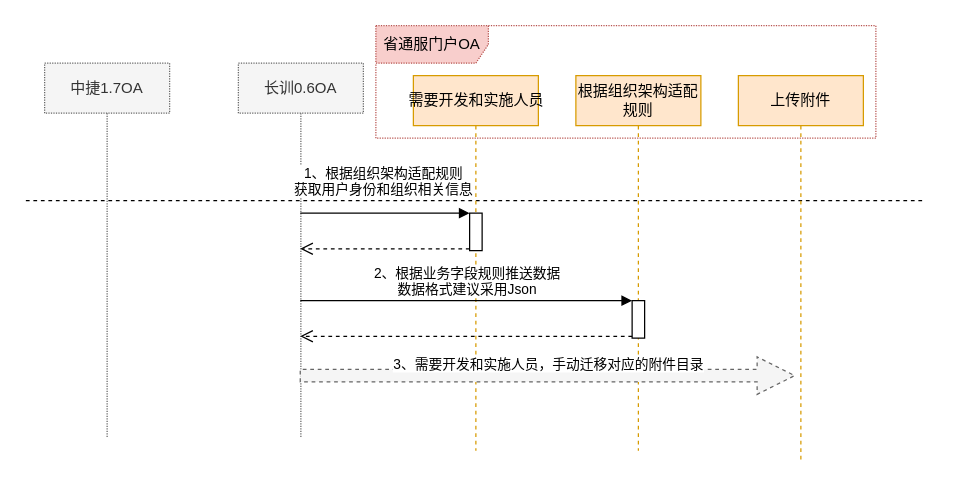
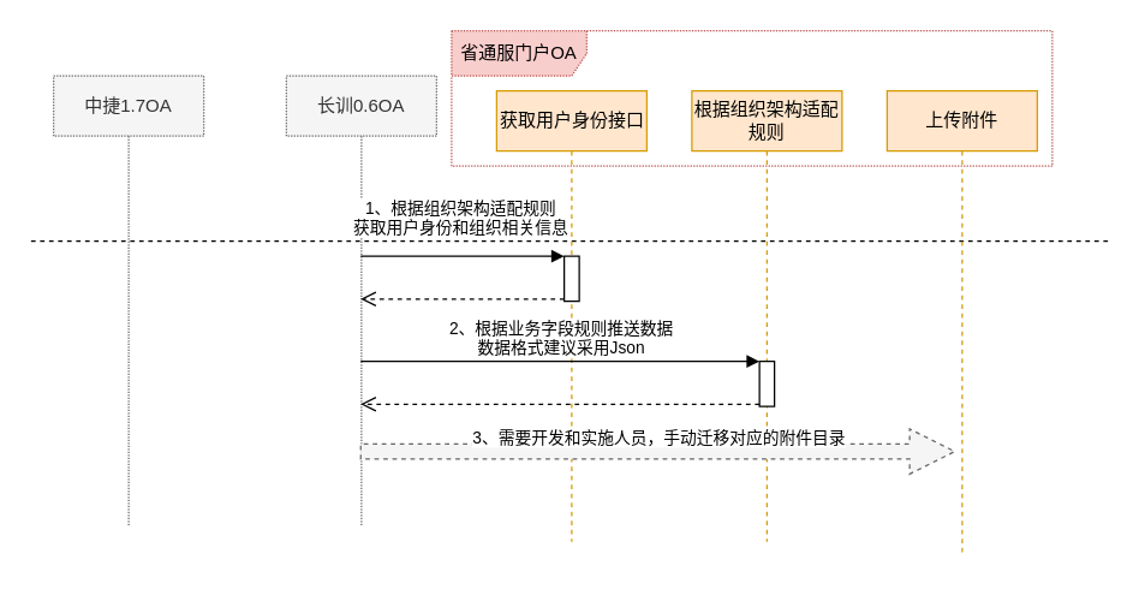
  <mxCell id="0" />
  <mxCell id="1" parent="0" />
  <mxCell id="2" value="省通服门户OA" style="shape=umlFrame;whiteSpace=wrap;html=1;dashed=1;dashPattern=1 1;fillColor=#f8cecc;strokeColor=#b85450;width=90;height=30;" parent="1" vertex="1"><mxGeometry x="300" y="20" width="400" height="90" as="geometry" /></mxCell>
  <mxCell id="3" value="" style="endArrow=none;html=1;dashed=1;" parent="1" edge="1"><mxGeometry width="50" height="50" relative="1" as="geometry"><mxPoint x="20" y="160" as="sourcePoint" /><mxPoint x="740" y="160" as="targetPoint" /></mxGeometry></mxCell>
- <mxCell id="4" value="需要开发和实施人员" style="html=1;points=[];perimeter=orthogonalPerimeter;shape=umlLifeline;participant=label;fontFamily=Helvetica;fontSize=12;align=center;strokeColor=#d79b00;fillColor=#ffe6cc;recursiveResize=0;container=1;collapsible=0;" parent="1" vertex="1"><mxGeometry x="330" y="60" width="100" height="300" as="geometry" /></mxCell>
+ <mxCell id="4" value="获取用户身份接口" style="html=1;points=[];perimeter=orthogonalPerimeter;shape=umlLifeline;participant=label;fontFamily=Helvetica;fontSize=12;align=center;strokeColor=#d79b00;fillColor=#ffe6cc;recursiveResize=0;container=1;collapsible=0;" parent="1" vertex="1"><mxGeometry x="330" y="60" width="100" height="300" as="geometry" /></mxCell>
  <mxCell id="5" value="" style="html=1;points=[];perimeter=orthogonalPerimeter;" parent="4" vertex="1"><mxGeometry x="45" y="110" width="10" height="30" as="geometry" /></mxCell>
  <mxCell id="6" value="根据组织架构适配规则" style="shape=umlLifeline;perimeter=lifelinePerimeter;whiteSpace=wrap;html=1;container=1;collapsible=0;recursiveResize=0;outlineConnect=0;fillColor=#ffe6cc;strokeColor=#d79b00;" parent="1" vertex="1"><mxGeometry x="460" y="60" width="100" height="300" as="geometry" /></mxCell>
  <mxCell id="7" value="" style="html=1;points=[];perimeter=orthogonalPerimeter;" parent="6" vertex="1"><mxGeometry x="45" y="180" width="10" height="30" as="geometry" /></mxCell>
  <mxCell id="8" value="上传附件" style="shape=umlLifeline;perimeter=lifelinePerimeter;whiteSpace=wrap;html=1;container=1;collapsible=0;recursiveResize=0;outlineConnect=0;fillColor=#ffe6cc;strokeColor=#d79b00;" parent="1" vertex="1"><mxGeometry x="590" y="60" width="100" height="310" as="geometry" /></mxCell>
  <mxCell id="9" value="&lt;span&gt;长训0.6OA&lt;/span&gt;" style="shape=umlLifeline;perimeter=lifelinePerimeter;whiteSpace=wrap;html=1;container=1;collapsible=0;recursiveResize=0;outlineConnect=0;dashed=1;dashPattern=1 1;fillColor=#f5f5f5;strokeColor=#666666;fontColor=#333333;" parent="1" vertex="1"><mxGeometry x="190" y="50" width="100" height="300" as="geometry" /></mxCell>
  <mxCell id="10" value="&lt;span&gt;中捷1.7OA&lt;/span&gt;&lt;br&gt;" style="shape=umlLifeline;perimeter=lifelinePerimeter;whiteSpace=wrap;html=1;container=1;collapsible=0;recursiveResize=0;outlineConnect=0;dashed=1;dashPattern=1 1;fillColor=#f5f5f5;strokeColor=#666666;fontColor=#333333;" parent="1" vertex="1"><mxGeometry x="35" y="50" width="100" height="300" as="geometry" /></mxCell>
  <mxCell id="11" value="1、根据组织架构适配规则&lt;br&gt;获取用户身份和组织相关信息&lt;br&gt;" style="html=1;verticalAlign=bottom;endArrow=block;entryX=0;entryY=0;" parent="1" source="9" target="5" edge="1"><mxGeometry x="-0.031" y="10" relative="1" as="geometry"><mxPoint x="305" y="170" as="sourcePoint" /><mxPoint as="offset" /></mxGeometry></mxCell>
  <mxCell id="12" value="" style="html=1;verticalAlign=bottom;endArrow=open;dashed=1;endSize=8;exitX=0;exitY=0.95;" parent="1" source="5" target="9" edge="1"><mxGeometry relative="1" as="geometry"><mxPoint x="305" y="246" as="targetPoint" /></mxGeometry></mxCell>
  <mxCell id="13" value="" style="html=1;verticalAlign=bottom;endArrow=open;dashed=1;endSize=8;exitX=0;exitY=0.95;" parent="1" source="7" target="9" edge="1"><mxGeometry relative="1" as="geometry"><mxPoint x="435" y="316" as="targetPoint" /></mxGeometry></mxCell>
  <mxCell id="14" value="2、根据业务字段规则推送数据&lt;br&gt;数据格式建议采用Json&lt;br&gt;" style="html=1;verticalAlign=bottom;endArrow=block;entryX=0;entryY=0;" parent="1" source="9" target="7" edge="1"><mxGeometry relative="1" as="geometry"><mxPoint x="435" y="240" as="sourcePoint" /></mxGeometry></mxCell>
  <mxCell id="15" value="3、需要开发和实施人员，手动迁移对应的附件目录" style="html=1;verticalAlign=bottom;endArrow=block;entryX=0;entryY=0;dashed=1;shape=arrow;fillColor=#f5f5f5;strokeColor=#666666;" parent="1" source="9" edge="1"><mxGeometry relative="1" as="geometry"><mxPoint x="565" y="290" as="sourcePoint" /><mxPoint x="635" y="300" as="targetPoint" /></mxGeometry></mxCell>
